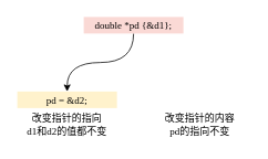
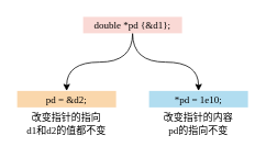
  <mxCell id="0" />
  <mxCell id="1" parent="0" />
  <mxCell id="2" style="edgeStyle=orthogonalEdgeStyle;rounded=0;orthogonalLoop=1;jettySize=auto;html=1;curved=1;" parent="1" source="4" target="5" edge="1"><mxGeometry relative="1" as="geometry" /></mxCell>
+ <mxCell id="3" style="edgeStyle=orthogonalEdgeStyle;rounded=0;orthogonalLoop=1;jettySize=auto;html=1;curved=1;" parent="1" source="4" target="6" edge="1"><mxGeometry relative="1" as="geometry" /></mxCell>
  <mxCell id="4" value="&lt;p style=&quot;line-height: 100%;&quot;&gt;&lt;font face=&quot;Consolas&quot;&gt;double *pd {&amp;amp;d1};&lt;/font&gt;&lt;/p&gt;" style="rounded=0;whiteSpace=wrap;html=1;strokeColor=none;fillColor=#FAD9D5;align=center;" parent="1" vertex="1"><mxGeometry x="100" y="20" width="120" height="20" as="geometry" /></mxCell>
- <mxCell id="5" value="&lt;p style=&quot;line-height: 100%;&quot;&gt;&lt;font face=&quot;Consolas&quot;&gt;pd = &amp;amp;d2;&lt;/font&gt;&lt;/p&gt;" style="rounded=0;whiteSpace=wrap;html=1;strokeColor=none;fillColor=#fff2cc;align=center;" parent="1" vertex="1"><mxGeometry x="20" y="110" width="120" height="20" as="geometry" /></mxCell>
+ <mxCell id="5" value="&lt;p style=&quot;line-height: 100%;&quot;&gt;&lt;font face=&quot;Consolas&quot;&gt;pd = &amp;amp;d2;&lt;/font&gt;&lt;/p&gt;" style="rounded=0;whiteSpace=wrap;html=1;strokeColor=none;fillColor=#fad7ac;align=center;" parent="1" vertex="1"><mxGeometry x="20" y="110" width="120" height="20" as="geometry" /></mxCell>
+ <mxCell id="6" value="&lt;p style=&quot;line-height: 100%;&quot;&gt;&lt;font face=&quot;Consolas&quot;&gt;*pd = 1e10;&lt;/font&gt;&lt;/p&gt;" style="rounded=0;whiteSpace=wrap;html=1;strokeColor=none;fillColor=#b1ddf0;align=center;" parent="1" vertex="1"><mxGeometry x="180" y="110" width="120" height="20" as="geometry" /></mxCell>
  <mxCell id="7" value="&lt;font face=&quot;consolas&quot;&gt;改变指针的指向&lt;br&gt;d1和d2的值都不变&lt;br&gt;&lt;/font&gt;" style="text;html=1;strokeColor=none;fillColor=none;align=center;verticalAlign=middle;whiteSpace=wrap;rounded=0;" parent="1" vertex="1"><mxGeometry x="20" y="130" width="120" height="40" as="geometry" /></mxCell>
  <mxCell id="8" value="&lt;font face=&quot;consolas&quot;&gt;改变指针的内容&lt;br&gt;pd的指向不变&lt;/font&gt;" style="text;html=1;strokeColor=none;fillColor=none;align=center;verticalAlign=middle;whiteSpace=wrap;rounded=0;" parent="1" vertex="1"><mxGeometry x="180" y="130" width="120" height="40" as="geometry" /></mxCell>
